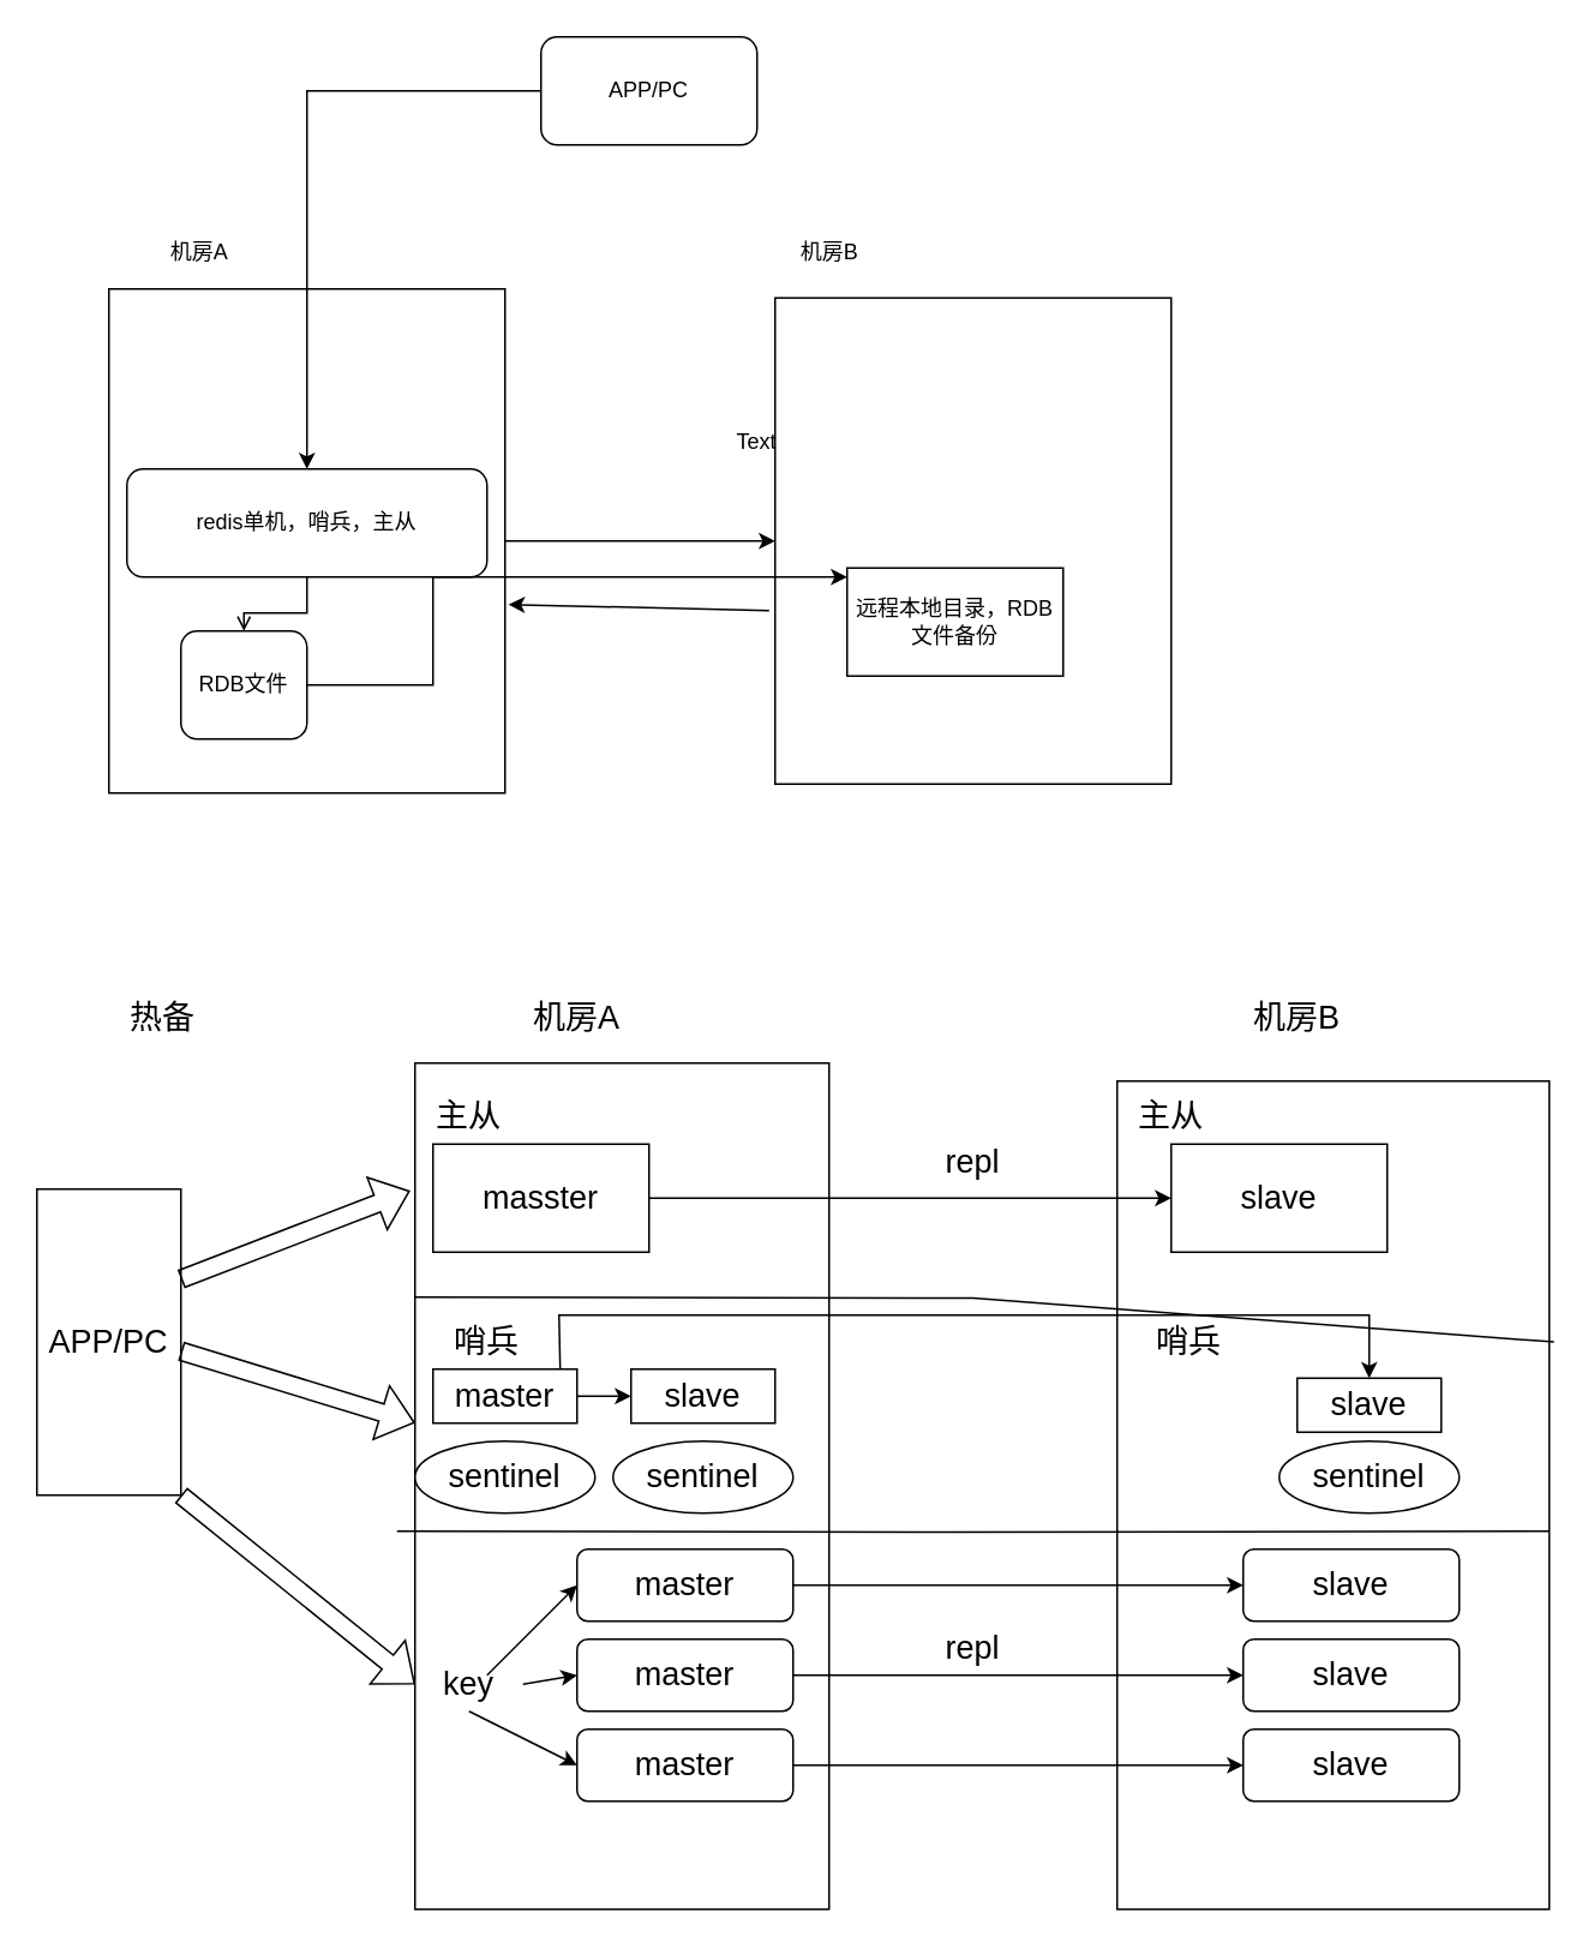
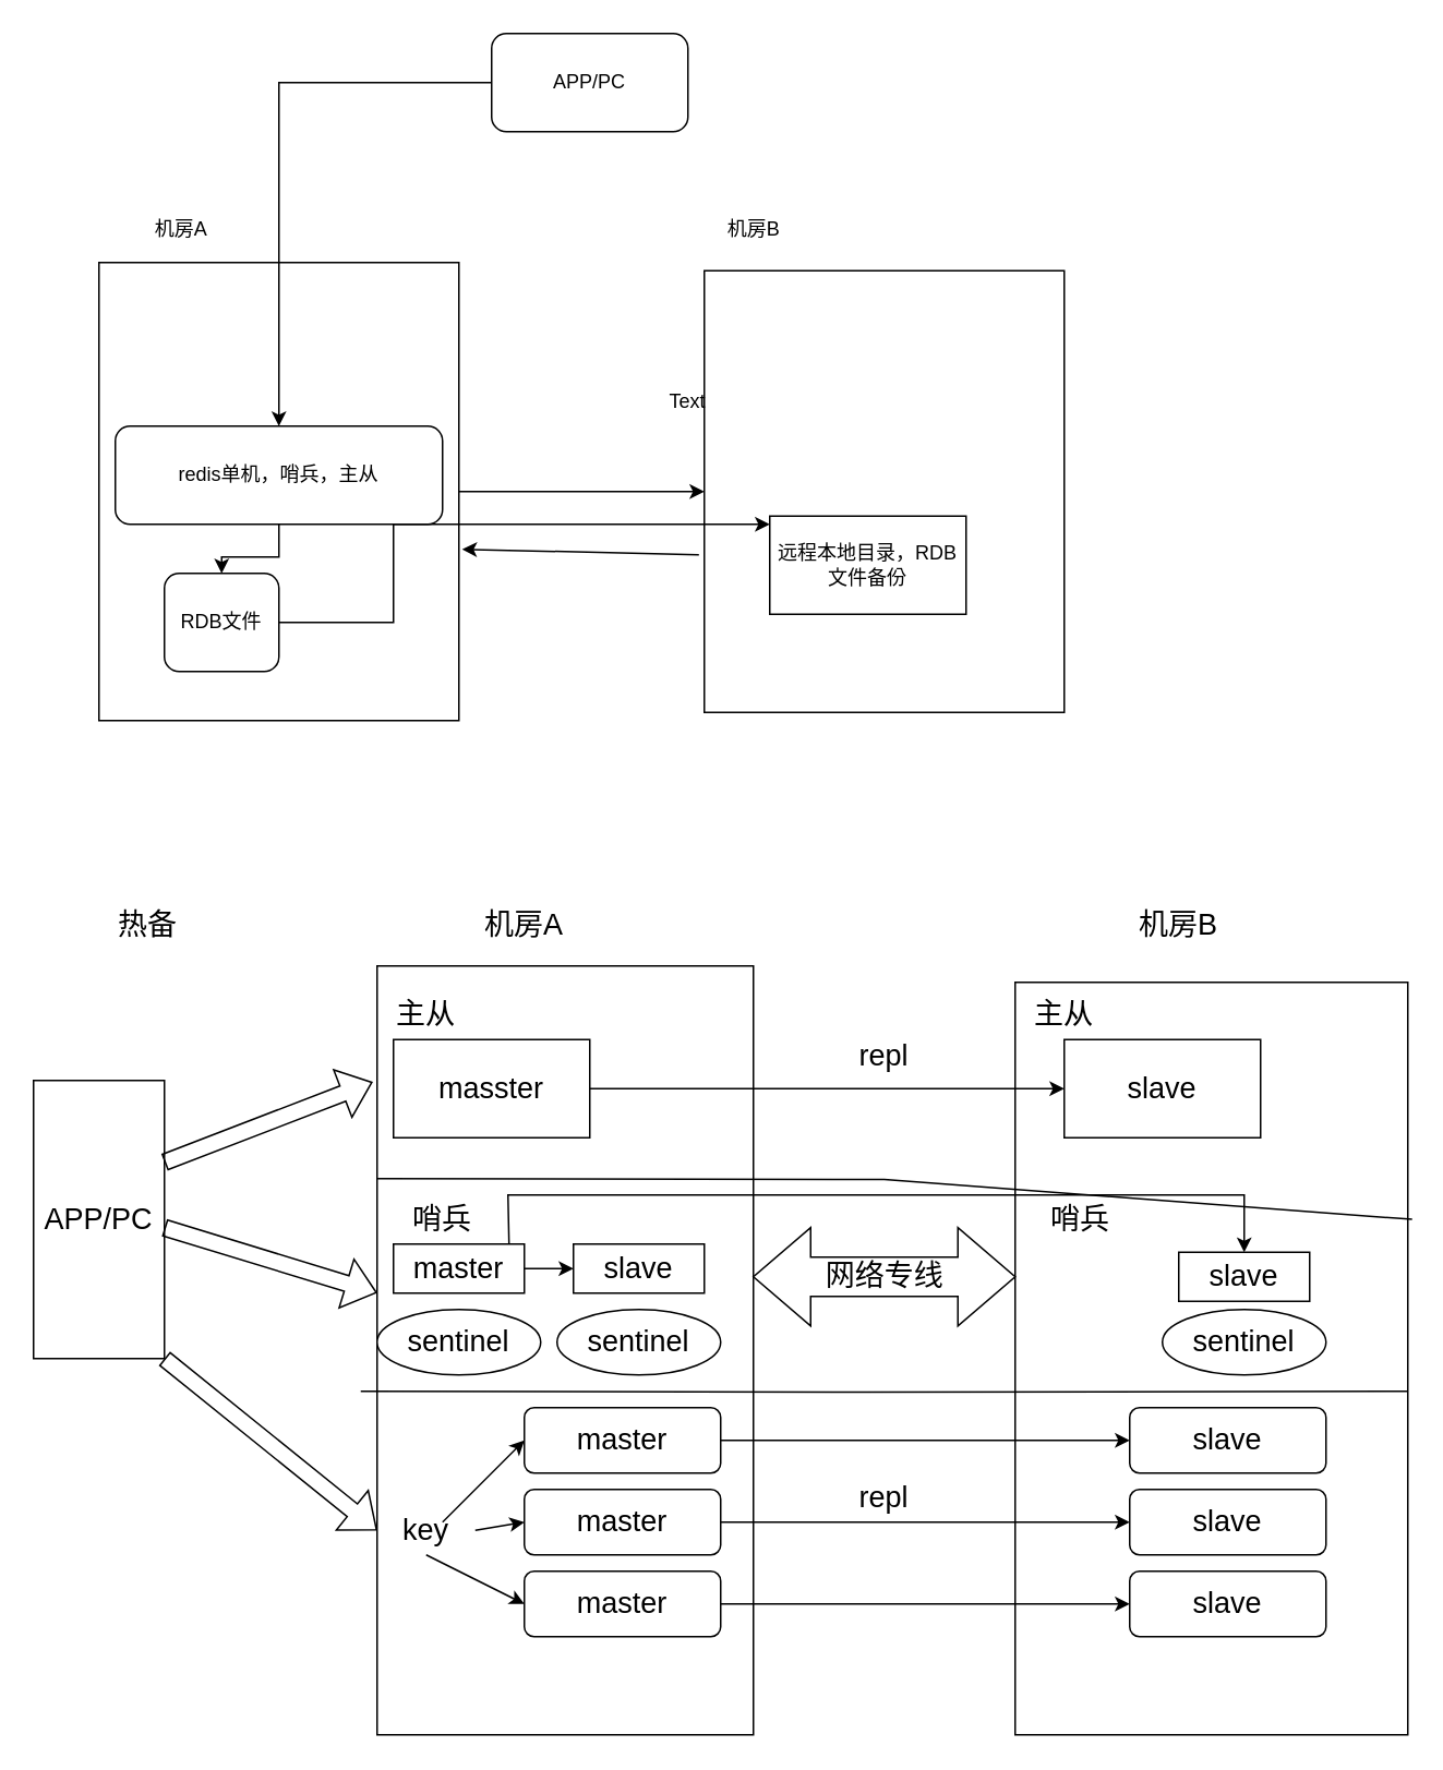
  <mxCell id="0" />
  <mxCell id="1" parent="0" />
  <mxCell id="2" style="edgeStyle=orthogonalEdgeStyle;rounded=0;orthogonalLoop=1;jettySize=auto;html=1;entryX=0;entryY=0.5;entryDx=0;entryDy=0;" edge="1" parent="1" source="3" target="4"><mxGeometry relative="1" as="geometry" /></mxCell>
  <mxCell id="3" value="" style="rounded=0;whiteSpace=wrap;html=1;" vertex="1" parent="1"><mxGeometry x="60" y="160" width="220" height="280" as="geometry" /></mxCell>
  <mxCell id="4" value="" style="rounded=0;whiteSpace=wrap;html=1;" vertex="1" parent="1"><mxGeometry x="430" y="165" width="220" height="270" as="geometry" /></mxCell>
  <mxCell id="5" value="机房A" style="text;html=1;align=center;verticalAlign=middle;resizable=0;points=[];autosize=1;strokeColor=none;fillColor=none;" vertex="1" parent="1"><mxGeometry x="80" y="125" width="60" height="30" as="geometry" /></mxCell>
  <mxCell id="6" value="机房B" style="text;html=1;align=center;verticalAlign=middle;resizable=0;points=[];autosize=1;strokeColor=none;fillColor=none;" vertex="1" parent="1"><mxGeometry x="430" y="125" width="60" height="30" as="geometry" /></mxCell>
  <mxCell id="7" value="" style="edgeStyle=orthogonalEdgeStyle;rounded=0;orthogonalLoop=1;jettySize=auto;html=1;" edge="1" parent="1" source="8" target="10"><mxGeometry relative="1" as="geometry" /></mxCell>
  <mxCell id="8" value="APP/PC" style="rounded=1;whiteSpace=wrap;html=1;" vertex="1" parent="1"><mxGeometry x="300" y="20" width="120" height="60" as="geometry" /></mxCell>
- <mxCell id="9" value="" style="edgeStyle=orthogonalEdgeStyle;rounded=0;orthogonalLoop=1;jettySize=auto;html=1;endArrow=open;" edge="1" parent="1" source="10" target="12"><mxGeometry relative="1" as="geometry" /></mxCell>
+ <mxCell id="9" value="" style="edgeStyle=orthogonalEdgeStyle;rounded=0;orthogonalLoop=1;jettySize=auto;html=1;" edge="1" parent="1" source="10" target="12"><mxGeometry relative="1" as="geometry" /></mxCell>
  <mxCell id="10" value="redis单机，哨兵，主从" style="rounded=1;whiteSpace=wrap;html=1;" vertex="1" parent="1"><mxGeometry x="70" y="260" width="200" height="60" as="geometry" /></mxCell>
  <mxCell id="11" style="edgeStyle=orthogonalEdgeStyle;rounded=0;orthogonalLoop=1;jettySize=auto;html=1;" edge="1" parent="1" source="12"><mxGeometry relative="1" as="geometry"><mxPoint x="470" y="320" as="targetPoint" /><Array as="points"><mxPoint x="240" y="380" /><mxPoint x="240" y="320" /></Array></mxGeometry></mxCell>
  <mxCell id="12" value="RDB文件" style="rounded=1;whiteSpace=wrap;html=1;" vertex="1" parent="1"><mxGeometry x="100" y="350" width="70" height="60" as="geometry" /></mxCell>
  <mxCell id="13" value="" style="endArrow=classic;html=1;rounded=0;entryX=1.009;entryY=0.626;entryDx=0;entryDy=0;entryPerimeter=0;exitX=-0.015;exitY=0.643;exitDx=0;exitDy=0;exitPerimeter=0;" edge="1" parent="1" source="4" target="3"><mxGeometry width="50" height="50" relative="1" as="geometry"><mxPoint x="400" y="380" as="sourcePoint" /><mxPoint x="450" y="330" as="targetPoint" /></mxGeometry></mxCell>
  <mxCell id="14" value="远程本地目录，RDB文件备份" style="rounded=0;whiteSpace=wrap;html=1;" vertex="1" parent="1"><mxGeometry x="470" y="315" width="120" height="60" as="geometry" /></mxCell>
  <mxCell id="15" value="Text" style="text;html=1;strokeColor=none;fillColor=none;align=center;verticalAlign=middle;whiteSpace=wrap;rounded=0;" vertex="1" parent="1"><mxGeometry x="390" y="230" width="60" height="30" as="geometry" /></mxCell>
  <mxCell id="16" value="" style="rounded=0;whiteSpace=wrap;html=1;" vertex="1" parent="1"><mxGeometry x="230" y="590" width="230" height="470" as="geometry" /></mxCell>
  <mxCell id="17" value="" style="rounded=0;whiteSpace=wrap;html=1;" vertex="1" parent="1"><mxGeometry x="620" y="600" width="240" height="460" as="geometry" /></mxCell>
  <mxCell id="18" value="&lt;font style=&quot;font-size: 18px;&quot;&gt;热备&lt;/font&gt;" style="text;html=1;strokeColor=none;fillColor=none;align=center;verticalAlign=middle;whiteSpace=wrap;rounded=0;" vertex="1" parent="1"><mxGeometry x="40" y="540" width="100" height="50" as="geometry" /></mxCell>
  <mxCell id="19" value="机房B" style="text;html=1;strokeColor=none;fillColor=none;align=center;verticalAlign=middle;whiteSpace=wrap;rounded=0;fontSize=18;" vertex="1" parent="1"><mxGeometry x="690" y="550" width="60" height="30" as="geometry" /></mxCell>
  <mxCell id="20" value="机房A" style="text;html=1;strokeColor=none;fillColor=none;align=center;verticalAlign=middle;whiteSpace=wrap;rounded=0;fontSize=18;" vertex="1" parent="1"><mxGeometry x="290" y="550" width="60" height="30" as="geometry" /></mxCell>
  <mxCell id="21" style="edgeStyle=orthogonalEdgeStyle;rounded=0;orthogonalLoop=1;jettySize=auto;html=1;fontSize=18;" edge="1" parent="1" source="22" target="28"><mxGeometry relative="1" as="geometry" /></mxCell>
  <mxCell id="22" value="masster" style="rounded=0;whiteSpace=wrap;html=1;fontSize=18;" vertex="1" parent="1"><mxGeometry x="240" y="635" width="120" height="60" as="geometry" /></mxCell>
  <mxCell id="23" value="" style="endArrow=none;html=1;rounded=0;fontSize=18;exitX=0;exitY=0.25;exitDx=0;exitDy=0;" edge="1" parent="1"><mxGeometry width="50" height="50" relative="1" as="geometry"><mxPoint x="220" y="850" as="sourcePoint" /><mxPoint x="860" y="850" as="targetPoint" /><Array as="points"><mxPoint x="530" y="850.5" /></Array></mxGeometry></mxCell>
  <mxCell id="24" value="" style="endArrow=none;html=1;rounded=0;fontSize=18;exitX=0;exitY=0.25;exitDx=0;exitDy=0;entryX=1.011;entryY=0.315;entryDx=0;entryDy=0;entryPerimeter=0;" edge="1" parent="1" target="17"><mxGeometry width="50" height="50" relative="1" as="geometry"><mxPoint x="230" y="720" as="sourcePoint" /><mxPoint x="840" y="720" as="targetPoint" /><Array as="points"><mxPoint x="540" y="720.5" /></Array></mxGeometry></mxCell>
  <mxCell id="25" value="APP/PC" style="rounded=0;whiteSpace=wrap;html=1;fontSize=18;" vertex="1" parent="1"><mxGeometry y="660" width="80" height="170" as="geometry" x="20" /></mxCell>
  <mxCell id="26" value="主从" style="text;html=1;strokeColor=none;fillColor=none;align=center;verticalAlign=middle;whiteSpace=wrap;rounded=0;fontSize=18;" vertex="1" parent="1"><mxGeometry x="230" y="605" width="60" height="30" as="geometry" /></mxCell>
  <mxCell id="27" value="主从" style="text;html=1;strokeColor=none;fillColor=none;align=center;verticalAlign=middle;whiteSpace=wrap;rounded=0;fontSize=18;" vertex="1" parent="1"><mxGeometry x="620" y="605" width="60" height="30" as="geometry" /></mxCell>
  <mxCell id="28" value="slave" style="rounded=0;whiteSpace=wrap;html=1;fontSize=18;" vertex="1" parent="1"><mxGeometry x="650" y="635" width="120" height="60" as="geometry" /></mxCell>
  <mxCell id="29" value="repl" style="text;html=1;strokeColor=none;fillColor=none;align=center;verticalAlign=middle;whiteSpace=wrap;rounded=0;fontSize=18;" vertex="1" parent="1"><mxGeometry x="510" y="630" width="60" height="30" as="geometry" /></mxCell>
+ <mxCell id="30" value="网络专线" style="html=1;shadow=0;dashed=0;align=center;verticalAlign=middle;shape=mxgraph.arrows2.twoWayArrow;dy=0.6;dx=35;fontSize=18;" vertex="1" parent="1"><mxGeometry x="460" y="750" width="160" height="60" as="geometry" /></mxCell>
  <mxCell id="31" value="哨兵" style="text;html=1;strokeColor=none;fillColor=none;align=center;verticalAlign=middle;whiteSpace=wrap;rounded=0;fontSize=18;" vertex="1" parent="1"><mxGeometry x="240" y="730" width="60" height="30" as="geometry" /></mxCell>
  <mxCell id="32" value="哨兵" style="text;html=1;strokeColor=none;fillColor=none;align=center;verticalAlign=middle;whiteSpace=wrap;rounded=0;fontSize=18;" vertex="1" parent="1"><mxGeometry x="630" y="730" width="60" height="30" as="geometry" /></mxCell>
  <mxCell id="33" style="edgeStyle=orthogonalEdgeStyle;rounded=0;orthogonalLoop=1;jettySize=auto;html=1;entryX=0;entryY=0.5;entryDx=0;entryDy=0;fontSize=18;" edge="1" parent="1" source="34" target="35"><mxGeometry relative="1" as="geometry" /></mxCell>
  <mxCell id="34" value="master" style="rounded=0;whiteSpace=wrap;html=1;fontSize=18;" vertex="1" parent="1"><mxGeometry x="240" y="760" width="80" height="30" as="geometry" /></mxCell>
  <mxCell id="35" value="slave" style="rounded=0;whiteSpace=wrap;html=1;fontSize=18;" vertex="1" parent="1"><mxGeometry x="350" y="760" width="80" height="30" as="geometry" /></mxCell>
  <mxCell id="36" value="sentinel" style="ellipse;whiteSpace=wrap;html=1;fontSize=18;" vertex="1" parent="1"><mxGeometry x="230" y="800" width="100" height="40" as="geometry" /></mxCell>
  <mxCell id="37" value="sentinel" style="ellipse;whiteSpace=wrap;html=1;fontSize=18;" vertex="1" parent="1"><mxGeometry x="340" y="800" width="100" height="40" as="geometry" /></mxCell>
  <mxCell id="38" value="slave" style="rounded=0;whiteSpace=wrap;html=1;fontSize=18;" vertex="1" parent="1"><mxGeometry x="720" y="765" width="80" height="30" as="geometry" /></mxCell>
  <mxCell id="39" value="sentinel" style="ellipse;whiteSpace=wrap;html=1;fontSize=18;" vertex="1" parent="1"><mxGeometry x="710" y="800" width="100" height="40" as="geometry" /></mxCell>
  <mxCell id="40" value="" style="endArrow=classic;html=1;rounded=0;fontSize=18;exitX=0.883;exitY=-0.011;exitDx=0;exitDy=0;exitPerimeter=0;" edge="1" parent="1" source="34" target="38"><mxGeometry width="50" height="50" relative="1" as="geometry"><mxPoint x="450" y="770" as="sourcePoint" /><mxPoint x="500" y="720" as="targetPoint" /><Array as="points"><mxPoint x="310" y="730" /><mxPoint x="760" y="730" /></Array></mxGeometry></mxCell>
  <mxCell id="41" style="edgeStyle=orthogonalEdgeStyle;rounded=0;orthogonalLoop=1;jettySize=auto;html=1;fontSize=18;" edge="1" parent="1" source="42" target="51"><mxGeometry relative="1" as="geometry" /></mxCell>
  <mxCell id="42" value="master" style="rounded=1;whiteSpace=wrap;html=1;fontSize=18;" vertex="1" parent="1"><mxGeometry x="320" y="860" width="120" height="40" as="geometry" /></mxCell>
  <mxCell id="43" style="edgeStyle=orthogonalEdgeStyle;rounded=0;orthogonalLoop=1;jettySize=auto;html=1;fontSize=18;" edge="1" parent="1" source="44" target="52"><mxGeometry relative="1" as="geometry" /></mxCell>
  <mxCell id="44" value="master" style="rounded=1;whiteSpace=wrap;html=1;fontSize=18;" vertex="1" parent="1"><mxGeometry x="320" y="910" width="120" height="40" as="geometry" /></mxCell>
  <mxCell id="45" style="edgeStyle=orthogonalEdgeStyle;rounded=0;orthogonalLoop=1;jettySize=auto;html=1;fontSize=18;" edge="1" parent="1" source="46" target="53"><mxGeometry relative="1" as="geometry" /></mxCell>
  <mxCell id="46" value="master" style="rounded=1;whiteSpace=wrap;html=1;fontSize=18;" vertex="1" parent="1"><mxGeometry x="320" y="960" width="120" height="40" as="geometry" /></mxCell>
  <mxCell id="47" value="key" style="text;html=1;strokeColor=none;fillColor=none;align=center;verticalAlign=middle;whiteSpace=wrap;rounded=0;fontSize=18;" vertex="1" parent="1"><mxGeometry x="230" y="920" width="60" height="30" as="geometry" /></mxCell>
  <mxCell id="48" value="" style="endArrow=classic;html=1;rounded=0;fontSize=18;" edge="1" parent="1"><mxGeometry width="50" height="50" relative="1" as="geometry"><mxPoint x="270" y="930" as="sourcePoint" /><mxPoint x="320" y="880" as="targetPoint" /></mxGeometry></mxCell>
  <mxCell id="49" value="" style="endArrow=classic;html=1;rounded=0;fontSize=18;entryX=0;entryY=0.5;entryDx=0;entryDy=0;exitX=0.5;exitY=1;exitDx=0;exitDy=0;" edge="1" parent="1" source="47" target="46"><mxGeometry width="50" height="50" relative="1" as="geometry"><mxPoint x="250" y="990" as="sourcePoint" /><mxPoint x="300" y="940" as="targetPoint" /></mxGeometry></mxCell>
  <mxCell id="50" value="" style="endArrow=classic;html=1;rounded=0;fontSize=18;exitX=1;exitY=0.5;exitDx=0;exitDy=0;entryX=0;entryY=0.5;entryDx=0;entryDy=0;" edge="1" parent="1" source="47" target="44"><mxGeometry width="50" height="50" relative="1" as="geometry"><mxPoint x="450" y="880" as="sourcePoint" /><mxPoint x="500" y="830" as="targetPoint" /></mxGeometry></mxCell>
  <mxCell id="51" value="slave&lt;span style=&quot;color: rgba(0, 0, 0, 0); font-family: monospace; font-size: 0px; text-align: start;&quot;&gt;%3CmxGraphModel%3E%3Croot%3E%3CmxCell%20id%3D%220%22%2F%3E%3CmxCell%20id%3D%221%22%20parent%3D%220%22%2F%3E%3CmxCell%20id%3D%222%22%20value%3D%22master%22%20style%3D%22rounded%3D1%3BwhiteSpace%3Dwrap%3Bhtml%3D1%3BfontSize%3D18%3B%22%20vertex%3D%221%22%20parent%3D%221%22%3E%3CmxGeometry%20x%3D%22300%22%20y%3D%22750%22%20width%3D%22120%22%20height%3D%2240%22%20as%3D%22geometry%22%2F%3E%3C%2FmxCell%3E%3C%2Froot%3E%3C%2FmxGraphModel%3E&lt;/span&gt;" style="rounded=1;whiteSpace=wrap;html=1;fontSize=18;" vertex="1" parent="1"><mxGeometry x="690" y="860" width="120" height="40" as="geometry" /></mxCell>
  <mxCell id="52" value="slave&lt;span style=&quot;color: rgba(0, 0, 0, 0); font-family: monospace; font-size: 0px; text-align: start;&quot;&gt;%3CmxGraphModel%3E%3Croot%3E%3CmxCell%20id%3D%220%22%2F%3E%3CmxCell%20id%3D%221%22%20parent%3D%220%22%2F%3E%3CmxCell%20id%3D%222%22%20value%3D%22master%22%20style%3D%22rounded%3D1%3BwhiteSpace%3Dwrap%3Bhtml%3D1%3BfontSize%3D18%3B%22%20vertex%3D%221%22%20parent%3D%221%22%3E%3CmxGeometry%20x%3D%22300%22%20y%3D%22750%22%20width%3D%22120%22%20height%3D%2240%22%20as%3D%22geometry%22%2F%3E%3C%2FmxCell%3E%3C%2Froot%3E%3C%2FmxGraphModel%3E&lt;/span&gt;" style="rounded=1;whiteSpace=wrap;html=1;fontSize=18;" vertex="1" parent="1"><mxGeometry x="690" y="910" width="120" height="40" as="geometry" /></mxCell>
  <mxCell id="53" value="slave&lt;span style=&quot;color: rgba(0, 0, 0, 0); font-family: monospace; font-size: 0px; text-align: start;&quot;&gt;%3CmxGraphModel%3E%3Croot%3E%3CmxCell%20id%3D%220%22%2F%3E%3CmxCell%20id%3D%221%22%20parent%3D%220%22%2F%3E%3CmxCell%20id%3D%222%22%20value%3D%22master%22%20style%3D%22rounded%3D1%3BwhiteSpace%3Dwrap%3Bhtml%3D1%3BfontSize%3D18%3B%22%20vertex%3D%221%22%20parent%3D%221%22%3E%3CmxGeometry%20x%3D%22300%22%20y%3D%22750%22%20width%3D%22120%22%20height%3D%2240%22%20as%3D%22geometry%22%2F%3E%3C%2FmxCell%3E%3C%2Froot%3E%3C%2FmxGraphModel%3E&lt;/span&gt;" style="rounded=1;whiteSpace=wrap;html=1;fontSize=18;" vertex="1" parent="1"><mxGeometry x="690" y="960" width="120" height="40" as="geometry" /></mxCell>
  <mxCell id="54" value="repl" style="text;html=1;strokeColor=none;fillColor=none;align=center;verticalAlign=middle;whiteSpace=wrap;rounded=0;fontSize=18;" vertex="1" parent="1"><mxGeometry x="510" y="900" width="60" height="30" as="geometry" /></mxCell>
  <mxCell id="55" value="" style="shape=flexArrow;endArrow=classic;html=1;rounded=0;fontSize=18;entryX=-0.012;entryY=0.151;entryDx=0;entryDy=0;entryPerimeter=0;" edge="1" parent="1" target="16"><mxGeometry width="50" height="50" relative="1" as="geometry"><mxPoint x="100" y="710" as="sourcePoint" /><mxPoint x="150" y="660" as="targetPoint" /></mxGeometry></mxCell>
  <mxCell id="56" value="" style="shape=flexArrow;endArrow=classic;html=1;rounded=0;fontSize=18;" edge="1" parent="1" target="16"><mxGeometry width="50" height="50" relative="1" as="geometry"><mxPoint x="100" y="750" as="sourcePoint" /><mxPoint x="227.24" y="700.97" as="targetPoint" /></mxGeometry></mxCell>
  <mxCell id="57" value="" style="shape=flexArrow;endArrow=classic;html=1;rounded=0;fontSize=18;entryX=0;entryY=0.5;entryDx=0;entryDy=0;" edge="1" parent="1" target="47"><mxGeometry width="50" height="50" relative="1" as="geometry"><mxPoint x="100" y="830" as="sourcePoint" /><mxPoint x="227.24" y="780.97" as="targetPoint" /></mxGeometry></mxCell>
